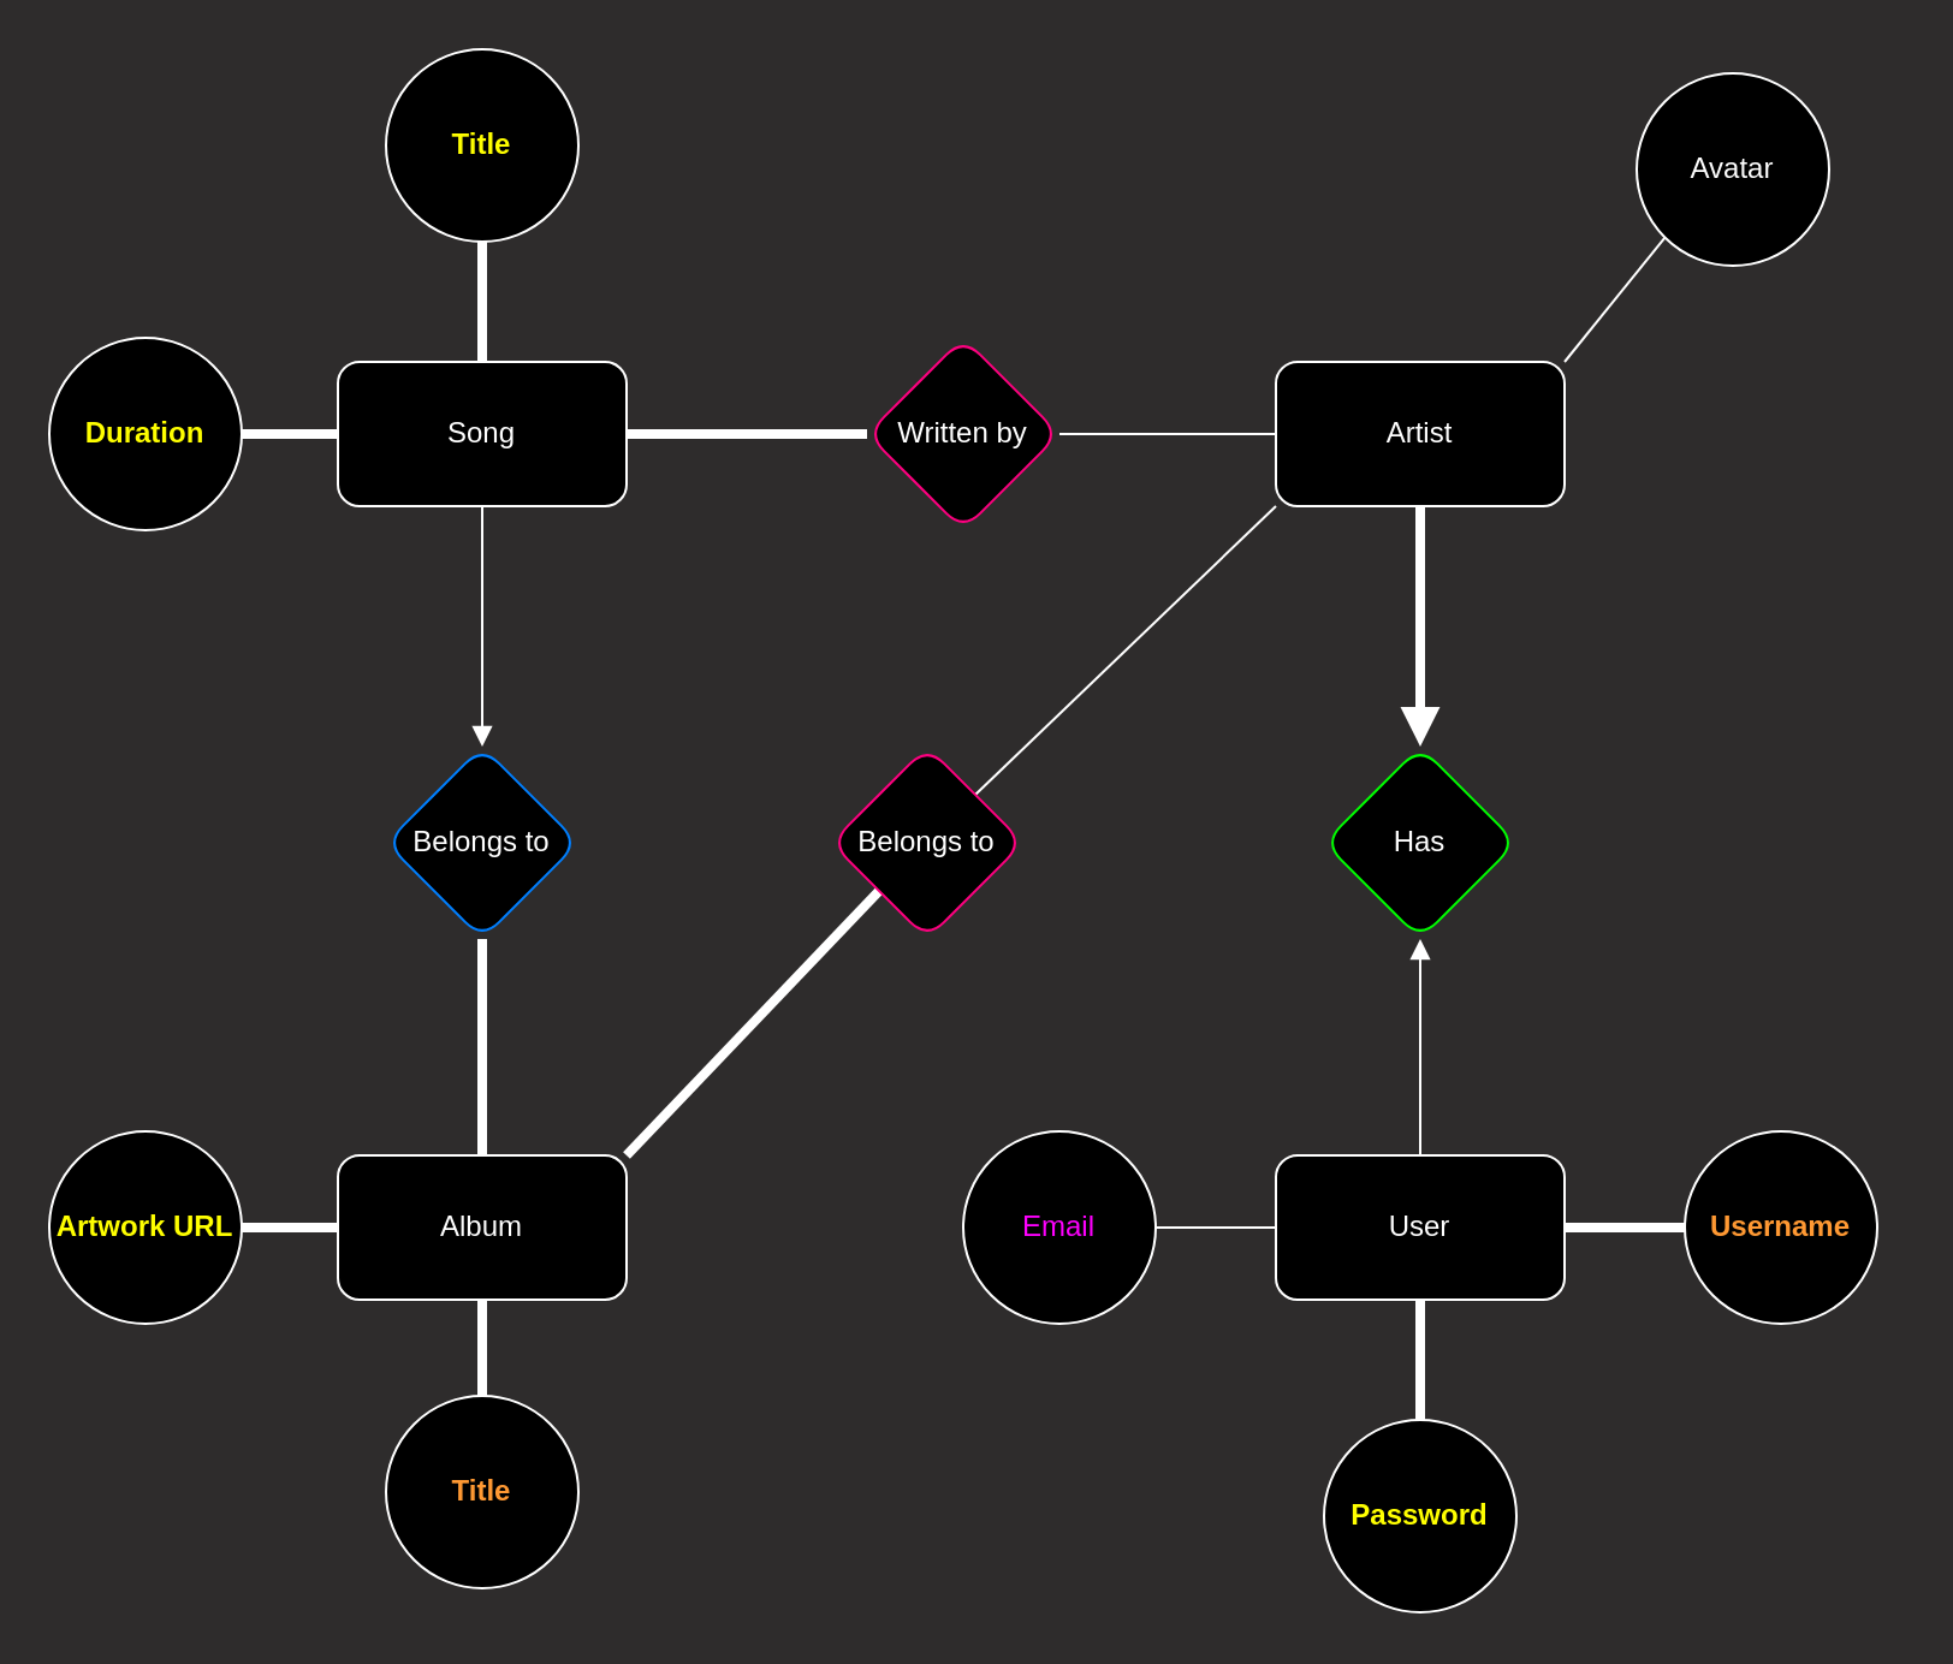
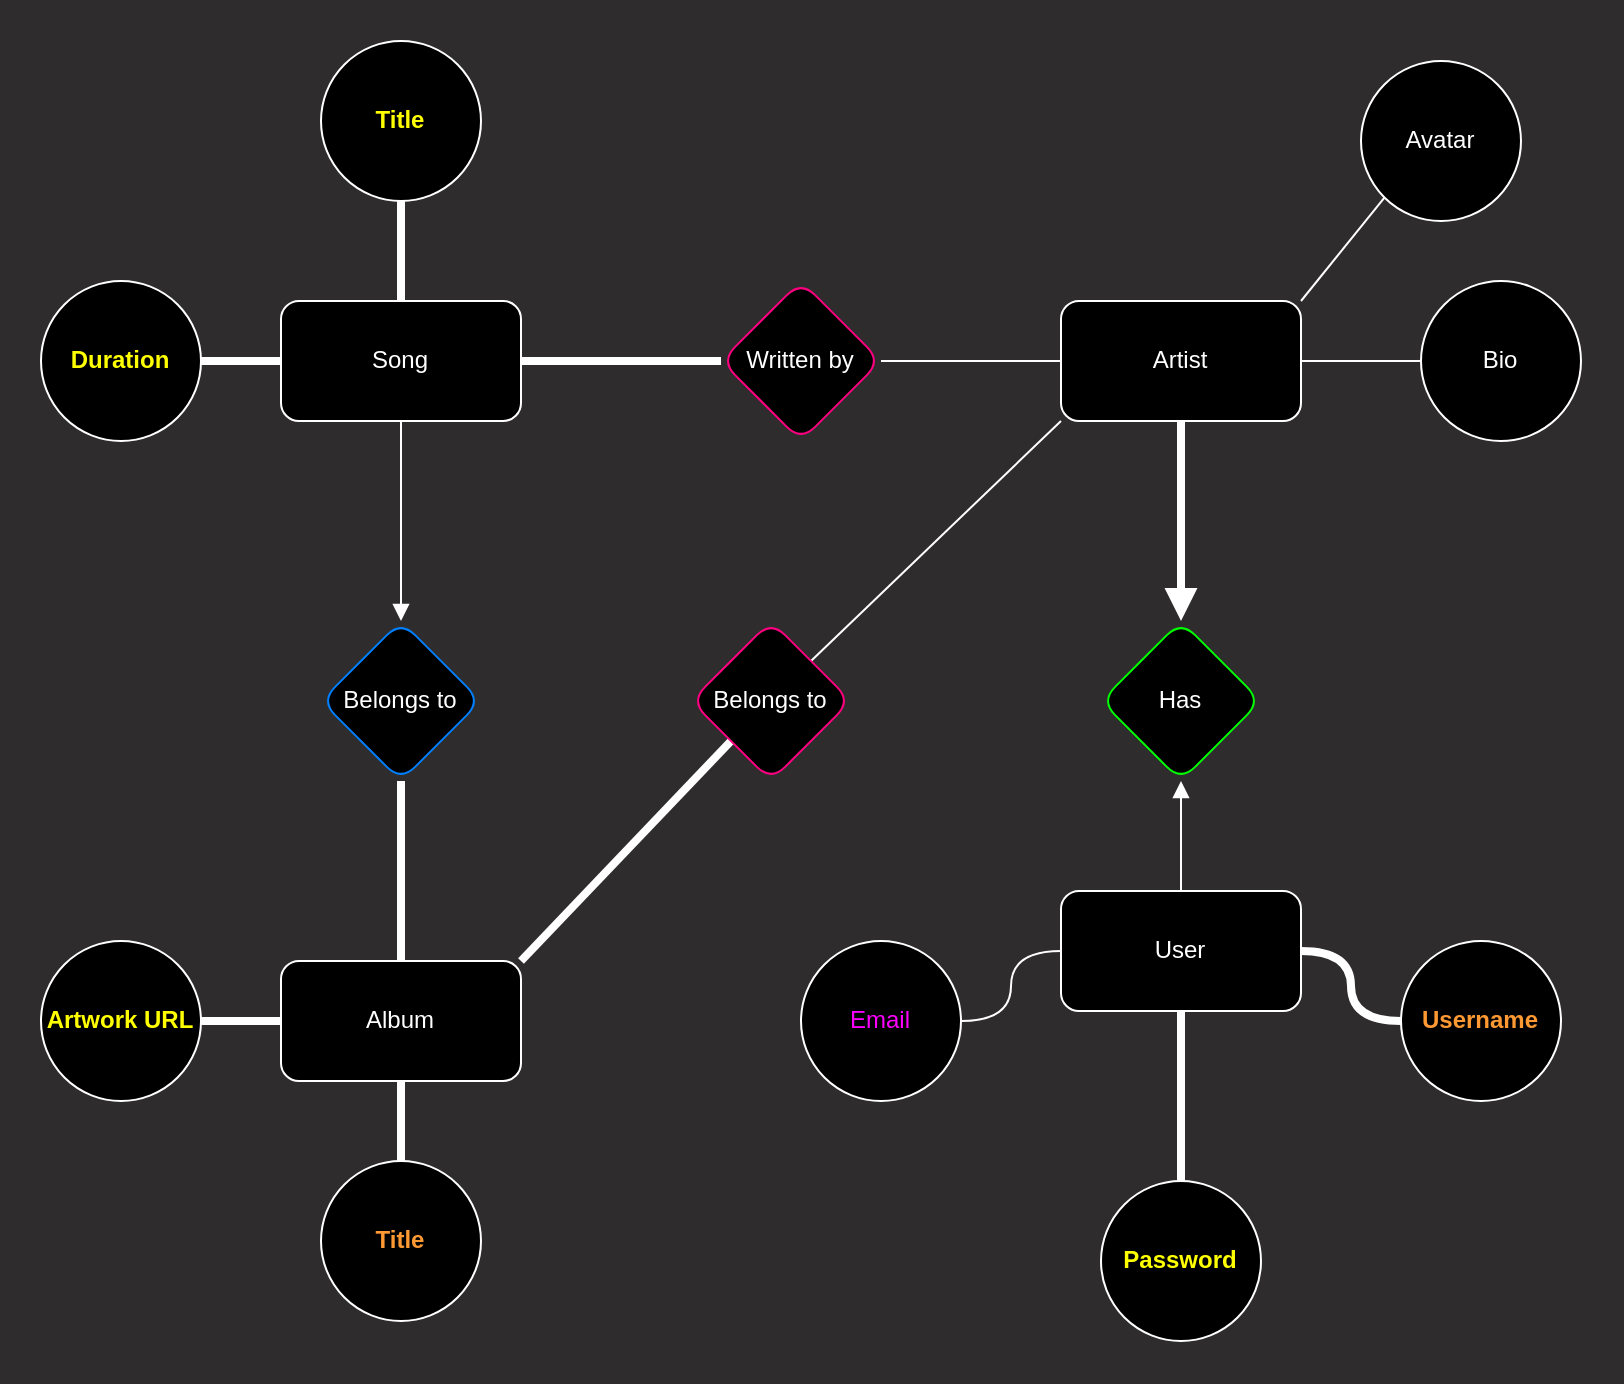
  <mxCell id="0" />
  <mxCell id="1" parent="0" />
  <mxCell id="2" value="" style="edgeStyle=none;html=1;endArrow=none;endFill=0;strokeWidth=4;strokeColor=#FFFFFF;" parent="1" source="6" target="13" edge="1"><mxGeometry relative="1" as="geometry" /></mxCell>
  <mxCell id="3" style="edgeStyle=orthogonalEdgeStyle;curved=1;html=1;strokeWidth=4;endArrow=none;endFill=0;strokeColor=#FFFFFF;" parent="1" source="6" target="29" edge="1"><mxGeometry relative="1" as="geometry" /></mxCell>
  <mxCell id="4" style="edgeStyle=orthogonalEdgeStyle;curved=1;html=1;strokeWidth=4;endArrow=none;endFill=0;strokeColor=#FFFFFF;" parent="1" source="6" target="7" edge="1"><mxGeometry relative="1" as="geometry" /></mxCell>
  <mxCell id="5" value="" style="edgeStyle=none;html=1;strokeWidth=1;endArrow=block;endFill=1;strokeColor=#FFFFFF;" parent="1" source="6" target="19" edge="1"><mxGeometry relative="1" as="geometry" /></mxCell>
  <mxCell id="6" value="Song" style="rounded=1;whiteSpace=wrap;html=1;fillColor=#000000;fontColor=#FFFFFF;strokeColor=#FFFFFF;" parent="1" vertex="1"><mxGeometry x="140" y="150" width="120" height="60" as="geometry" /></mxCell>
  <mxCell id="7" value="&lt;b&gt;&lt;font color=&quot;#ffff00&quot;&gt;Title&lt;/font&gt;&lt;/b&gt;" style="ellipse;whiteSpace=wrap;html=1;rounded=1;fillColor=#000000;strokeColor=#FFFFFF;" parent="1" vertex="1"><mxGeometry x="160" y="20" width="80" height="80" as="geometry" /></mxCell>
  <mxCell id="8" value="" style="edgeStyle=none;html=1;endArrow=block;endFill=1;strokeWidth=4;strokeColor=#FFFFFF;" parent="1" source="11" target="20" edge="1"><mxGeometry relative="1" as="geometry" /></mxCell>
+ <mxCell id="9" value="" style="edgeStyle=none;html=1;strokeWidth=1;endArrow=none;endFill=0;strokeColor=#FFFFFF;" parent="1" source="11" target="34" edge="1"><mxGeometry relative="1" as="geometry" /></mxCell>
  <mxCell id="10" style="edgeStyle=none;html=1;entryX=0;entryY=1;entryDx=0;entryDy=0;strokeWidth=1;endArrow=none;endFill=0;exitX=1;exitY=0;exitDx=0;exitDy=0;strokeColor=#FFFFFF;" parent="1" source="11" target="35" edge="1"><mxGeometry relative="1" as="geometry" /></mxCell>
  <mxCell id="11" value="Artist" style="rounded=1;whiteSpace=wrap;html=1;fillStyle=solid;fillColor=#000000;fontColor=#FFFFFF;strokeColor=#FFFFFF;" parent="1" vertex="1"><mxGeometry x="530" y="150" width="120" height="60" as="geometry" /></mxCell>
  <mxCell id="12" value="" style="edgeStyle=none;html=1;endArrow=none;endFill=0;strokeColor=#FFFFFF;" parent="1" source="13" target="11" edge="1"><mxGeometry relative="1" as="geometry" /></mxCell>
  <mxCell id="13" value="Written by" style="rhombus;whiteSpace=wrap;html=1;rounded=1;strokeColor=#FF0080;fillStyle=solid;fillColor=#000000;fontColor=#FFFFFF;" parent="1" vertex="1"><mxGeometry x="360" y="140" width="80" height="80" as="geometry" /></mxCell>
  <mxCell id="14" value="" style="edgeStyle=none;html=1;endArrow=none;endFill=0;strokeWidth=4;strokeColor=#FFFFFF;" parent="1" source="18" target="19" edge="1"><mxGeometry relative="1" as="geometry" /></mxCell>
  <mxCell id="15" style="edgeStyle=orthogonalEdgeStyle;curved=1;html=1;strokeWidth=4;endArrow=none;endFill=0;strokeColor=#FFFFFF;" parent="1" source="18" target="30" edge="1"><mxGeometry relative="1" as="geometry" /></mxCell>
  <mxCell id="16" style="edgeStyle=orthogonalEdgeStyle;curved=1;html=1;entryX=1;entryY=0.5;entryDx=0;entryDy=0;strokeWidth=4;endArrow=none;endFill=0;strokeColor=#FFFFFF;" parent="1" source="18" target="31" edge="1"><mxGeometry relative="1" as="geometry" /></mxCell>
  <mxCell id="17" style="html=1;exitX=1;exitY=0;exitDx=0;exitDy=0;strokeWidth=4;endArrow=none;endFill=0;entryX=0;entryY=1;entryDx=0;entryDy=0;strokeColor=#FFFFFF;" parent="1" source="18" target="33" edge="1"><mxGeometry relative="1" as="geometry" /></mxCell>
  <mxCell id="18" value="Album" style="rounded=1;whiteSpace=wrap;html=1;fillColor=#000000;fontColor=#FFFFFF;strokeColor=#FFFFFF;" parent="1" vertex="1"><mxGeometry x="140" y="480" width="120" height="60" as="geometry" /></mxCell>
  <mxCell id="19" value="Belongs to" style="rhombus;whiteSpace=wrap;html=1;rounded=1;strokeColor=#007FFF;fillColor=#000000;fontColor=#FFFFFF;" parent="1" vertex="1"><mxGeometry x="160" y="310" width="80" height="80" as="geometry" /></mxCell>
  <mxCell id="20" value="Has" style="rhombus;whiteSpace=wrap;html=1;rounded=1;strokeColor=#00FF00;fillStyle=solid;fillColor=#000000;fontColor=#FFFFFF;" parent="1" vertex="1"><mxGeometry x="550" y="310" width="80" height="80" as="geometry" /></mxCell>
  <mxCell id="21" value="" style="edgeStyle=none;html=1;endArrow=block;endFill=1;strokeColor=#FFFFFF;" parent="1" source="25" target="20" edge="1"><mxGeometry relative="1" as="geometry" /></mxCell>
  <mxCell id="22" style="edgeStyle=orthogonalEdgeStyle;html=1;entryX=0;entryY=0.5;entryDx=0;entryDy=0;strokeWidth=4;endArrow=none;endFill=0;curved=1;strokeColor=#FFFFFF;" parent="1" source="25" target="27" edge="1"><mxGeometry relative="1" as="geometry" /></mxCell>
  <mxCell id="23" style="edgeStyle=orthogonalEdgeStyle;html=1;entryX=1;entryY=0.5;entryDx=0;entryDy=0;strokeWidth=1;endArrow=none;endFill=0;curved=1;strokeColor=#FFFFFF;" parent="1" source="25" target="26" edge="1"><mxGeometry relative="1" as="geometry" /></mxCell>
  <mxCell id="24" style="edgeStyle=orthogonalEdgeStyle;html=1;strokeWidth=4;endArrow=none;endFill=0;curved=1;strokeColor=#FFFFFF;" parent="1" source="25" target="28" edge="1"><mxGeometry relative="1" as="geometry" /></mxCell>
- <mxCell id="25" value="User" style="whiteSpace=wrap;html=1;rounded=1;fillStyle=solid;fillColor=#000000;fontColor=#FFFFFF;strokeColor=#FFFFFF;" parent="1" vertex="1"><mxGeometry x="530" y="480" width="120" height="60" as="geometry" /></mxCell>
+ <mxCell id="25" value="User" style="whiteSpace=wrap;html=1;rounded=1;fillStyle=solid;fillColor=#000000;fontColor=#FFFFFF;strokeColor=#FFFFFF;" parent="1" vertex="1"><mxGeometry x="530" y="445" width="120" height="60" as="geometry" /></mxCell>
  <mxCell id="26" value="&lt;u&gt;&lt;font color=&quot;#ff00ff&quot;&gt;Email&lt;/font&gt;&lt;/u&gt;" style="ellipse;whiteSpace=wrap;html=1;rounded=1;fillStyle=solid;fillColor=#000000;strokeColor=#FFFFFF;" parent="1" vertex="1"><mxGeometry x="400" y="470" width="80" height="80" as="geometry" /></mxCell>
  <mxCell id="27" value="&lt;b&gt;&lt;u&gt;&lt;font color=&quot;#ff9933&quot;&gt;Username&lt;/font&gt;&lt;/u&gt;&lt;/b&gt;" style="ellipse;whiteSpace=wrap;html=1;rounded=1;fillStyle=solid;fillColor=#000000;strokeColor=#FFFFFF;" parent="1" vertex="1"><mxGeometry x="700" y="470" width="80" height="80" as="geometry" /></mxCell>
  <mxCell id="28" value="&lt;b&gt;&lt;font color=&quot;#ffff00&quot;&gt;Password&lt;/font&gt;&lt;/b&gt;" style="ellipse;whiteSpace=wrap;html=1;rounded=1;fillStyle=solid;fillColor=#000000;strokeColor=#FFFFFF;" parent="1" vertex="1"><mxGeometry x="550" y="590" width="80" height="80" as="geometry" /></mxCell>
  <mxCell id="29" value="&lt;b&gt;&lt;font color=&quot;#ffff00&quot;&gt;Duration&lt;/font&gt;&lt;/b&gt;" style="ellipse;whiteSpace=wrap;html=1;rounded=1;fillColor=#000000;strokeColor=#FFFFFF;" parent="1" vertex="1"><mxGeometry x="20" y="140" width="80" height="80" as="geometry" /></mxCell>
  <mxCell id="30" value="&lt;b&gt;&lt;u&gt;&lt;font color=&quot;#ff9933&quot;&gt;Title&lt;/font&gt;&lt;/u&gt;&lt;/b&gt;" style="ellipse;whiteSpace=wrap;html=1;rounded=1;fillColor=#000000;strokeColor=#FFFFFF;" parent="1" vertex="1"><mxGeometry x="160" y="580" width="80" height="80" as="geometry" /></mxCell>
  <mxCell id="31" value="&lt;b&gt;&lt;font color=&quot;#ffff00&quot;&gt;Artwork URL&lt;/font&gt;&lt;/b&gt;" style="ellipse;whiteSpace=wrap;html=1;rounded=1;fillColor=#000000;strokeColor=#FFFFFF;" parent="1" vertex="1"><mxGeometry x="20" y="470" width="80" height="80" as="geometry" /></mxCell>
  <mxCell id="32" style="html=1;exitX=1;exitY=0;exitDx=0;exitDy=0;entryX=0;entryY=1;entryDx=0;entryDy=0;strokeWidth=1;endArrow=none;endFill=0;strokeColor=#FFFFFF;" parent="1" source="33" target="11" edge="1"><mxGeometry relative="1" as="geometry" /></mxCell>
  <mxCell id="33" value="Belongs to" style="rhombus;whiteSpace=wrap;html=1;rounded=1;strokeColor=#FF0080;fillStyle=solid;fillColor=#000000;fontColor=#FFFFFF;" parent="1" vertex="1"><mxGeometry x="345" y="310" width="80" height="80" as="geometry" /></mxCell>
+ <mxCell id="34" value="Bio" style="ellipse;whiteSpace=wrap;html=1;rounded=1;fillStyle=solid;fillColor=#000000;fontColor=#FFFFFF;strokeColor=#FFFFFF;" parent="1" vertex="1"><mxGeometry x="710" y="140" width="80" height="80" as="geometry" /></mxCell>
  <mxCell id="35" value="Avatar" style="ellipse;whiteSpace=wrap;html=1;rounded=1;fillStyle=solid;fillColor=#000000;fontColor=#FFFFFF;strokeColor=#FFFFFF;" parent="1" vertex="1"><mxGeometry x="680" y="30" width="80" height="80" as="geometry" /></mxCell>
